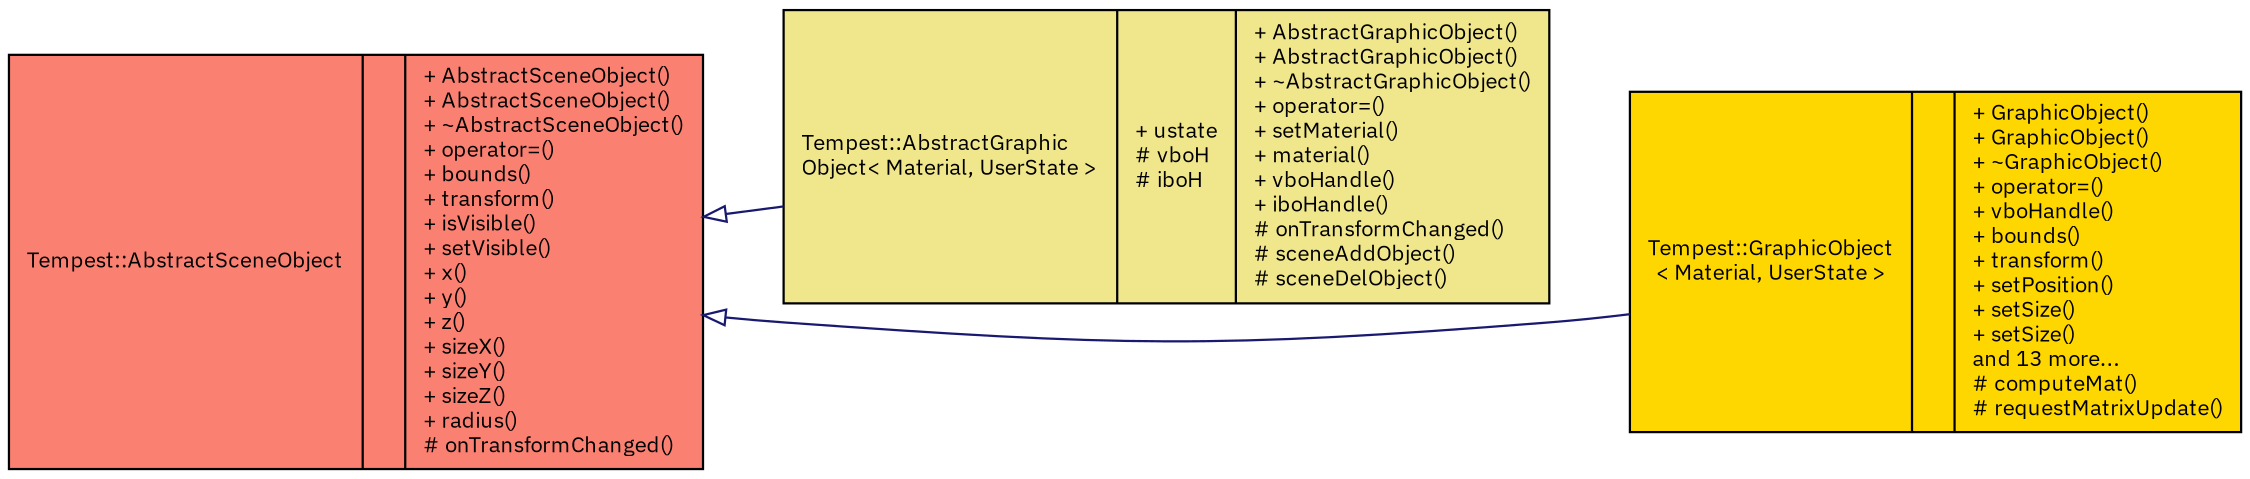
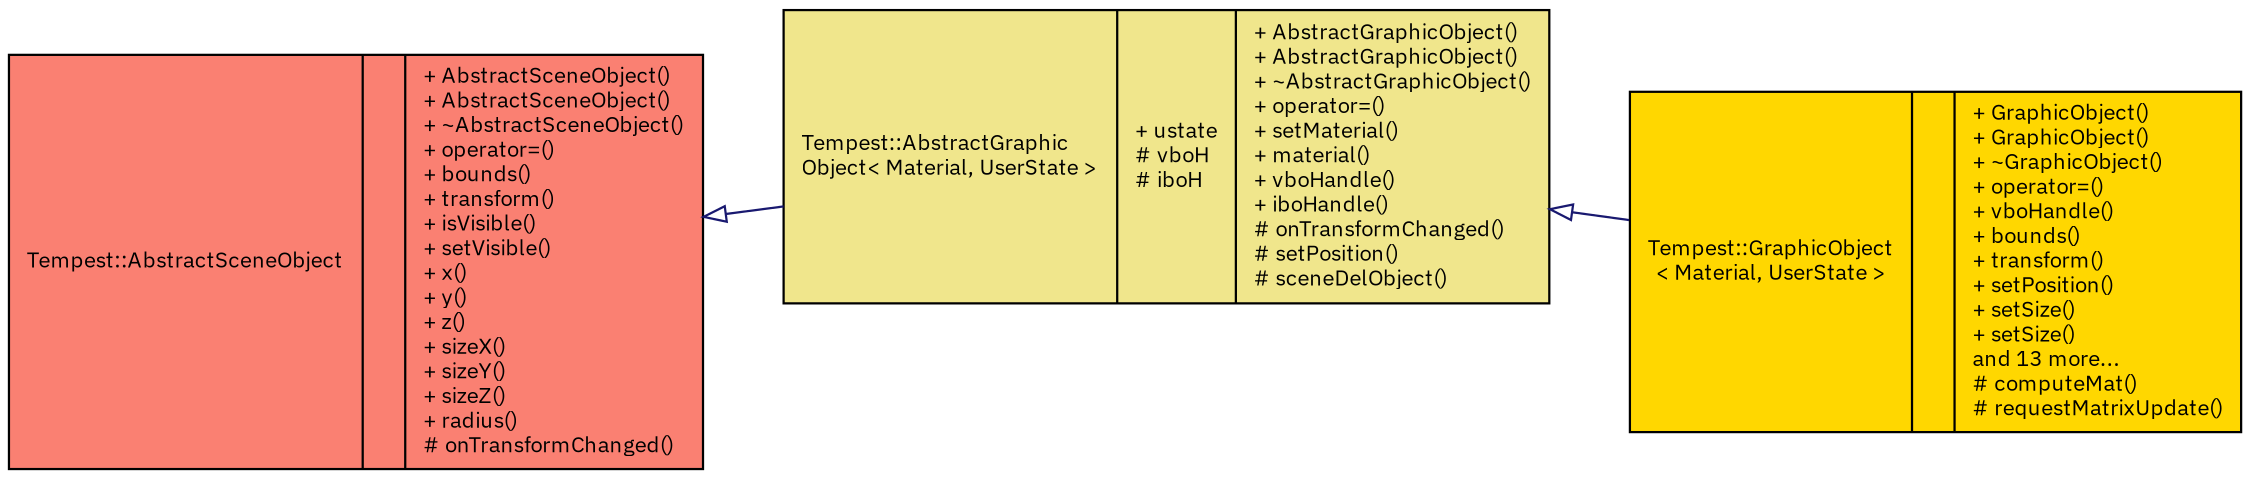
  digraph {
    fontname="IBM Plex Sans"
    rankdir=LR
    node [color=black fontname="IBM Plex Sans" fontsize=10 shape=record style=filled]
    edge [arrowtail=onormal color=midnightblue dir=back fontname="IBM Plex Sans" fontsize=10 labelfontname=Helvetica labelfontsize=10 style=solid]
-   n1 [fillcolor=khaki fontcolor=black height=0.2 label="{Tempest::AbstractGraphic\lObject\< Material, UserState \>\n|+ ustate\l# vboH\l# iboH\l|+ AbstractGraphicObject()\l+ AbstractGraphicObject()\l+ ~AbstractGraphicObject()\l+ operator=()\l+ setMaterial()\l+ material()\l+ vboHandle()\l+ iboHandle()\l# onTransformChanged()\l# sceneAddObject()\l# sceneDelObject()\l}" width=0.4]
+   n1 [fillcolor=khaki fontcolor=black height=0.2 label="{Tempest::AbstractGraphic\lObject\< Material, UserState \>\n|+ ustate\l# vboH\l# iboH\l|+ AbstractGraphicObject()\l+ AbstractGraphicObject()\l+ ~AbstractGraphicObject()\l+ operator=()\l+ setMaterial()\l+ material()\l+ vboHandle()\l+ iboHandle()\l# onTransformChanged()\l# setPosition()\l# sceneDelObject()\l}" width=0.4]
    n2 [fillcolor=gold height=0.2 label="{Tempest::GraphicObject\l\< Material, UserState \>\n||+ GraphicObject()\l+ GraphicObject()\l+ ~GraphicObject()\l+ operator=()\l+ vboHandle()\l+ bounds()\l+ transform()\l+ setPosition()\l+ setSize()\l+ setSize()\land 13 more...\l# computeMat()\l# requestMatrixUpdate()\l}" width=0.4]
    n3 [fillcolor=salmon height=0.2 label="{Tempest::AbstractSceneObject\n||+ AbstractSceneObject()\l+ AbstractSceneObject()\l+ ~AbstractSceneObject()\l+ operator=()\l+ bounds()\l+ transform()\l+ isVisible()\l+ setVisible()\l+ x()\l+ y()\l+ z()\l+ sizeX()\l+ sizeY()\l+ sizeZ()\l+ radius()\l# onTransformChanged()\l}" width=0.4]
-   n3 -> n2
+   n1 -> n2
    n3 -> n1
  }
